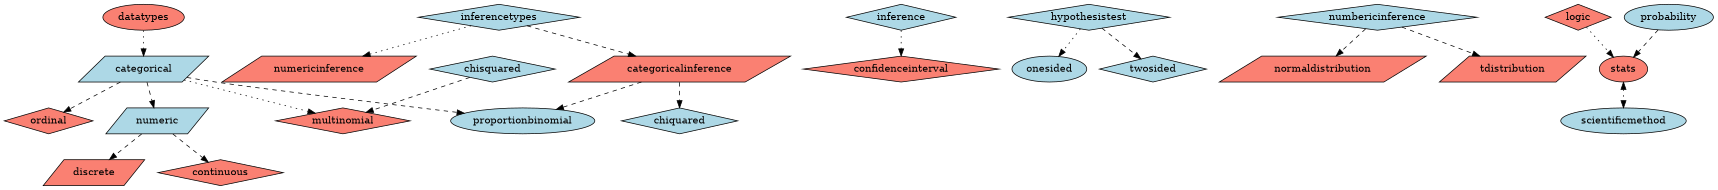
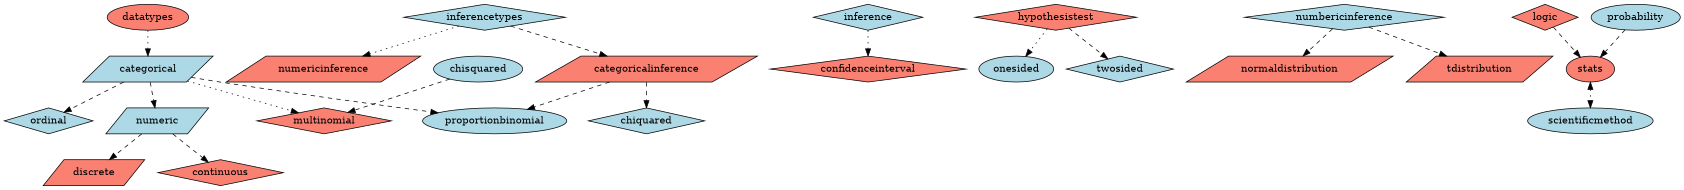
  digraph {
    node [fillcolor=lightblue shape=diamond style=filled]
    edge [style=dashed]
    datatypes [fillcolor=salmon shape=ellipse]
    categorical [shape=parallelogram]
    numeric [shape=parallelogram]
    discrete [fillcolor=salmon shape=parallelogram]
    continuous [fillcolor=salmon]
-   ordinal [fillcolor=salmon]
+   ordinal
    proportionbinomial [shape=ellipse]
    multinomial [fillcolor=salmon]
    confidenceinterval [fillcolor=salmon]
    inference
    onesided [shape=ellipse]
-   hypothesistest
+   hypothesistest [fillcolor=salmon]
    twosided
    numericinference [fillcolor=salmon shape=parallelogram]
    inferencetypes
    categoricalinference [fillcolor=salmon shape=parallelogram]
    chiquared
-   chisquared
+   chisquared [shape=ellipse]
    normaldistribution [fillcolor=salmon shape=parallelogram]
    numbericinference
    tdistribution [fillcolor=salmon shape=parallelogram]
    stats [fillcolor=salmon shape=ellipse]
    scientificmethod [shape=ellipse]
    logic [fillcolor=salmon]
    probability [shape=ellipse]
    datatypes -> categorical [style=dotted]
    categorical -> numeric
    categorical -> ordinal
    categorical -> proportionbinomial
    categorical -> multinomial [style=dotted]
    numeric -> discrete
    numeric -> continuous
    inference -> confidenceinterval [style=dotted]
    hypothesistest -> onesided [style=dotted]
    hypothesistest -> twosided
    inferencetypes -> numericinference [style=dotted]
    inferencetypes -> categoricalinference
    categoricalinference -> proportionbinomial
    categoricalinference -> chiquared
    chisquared -> multinomial
    numbericinference -> normaldistribution
    numbericinference -> tdistribution
    stats -> scientificmethod [dir=both style=dotted]
-   logic -> stats [style=dotted]
+   logic -> stats
    probability -> stats
  }
